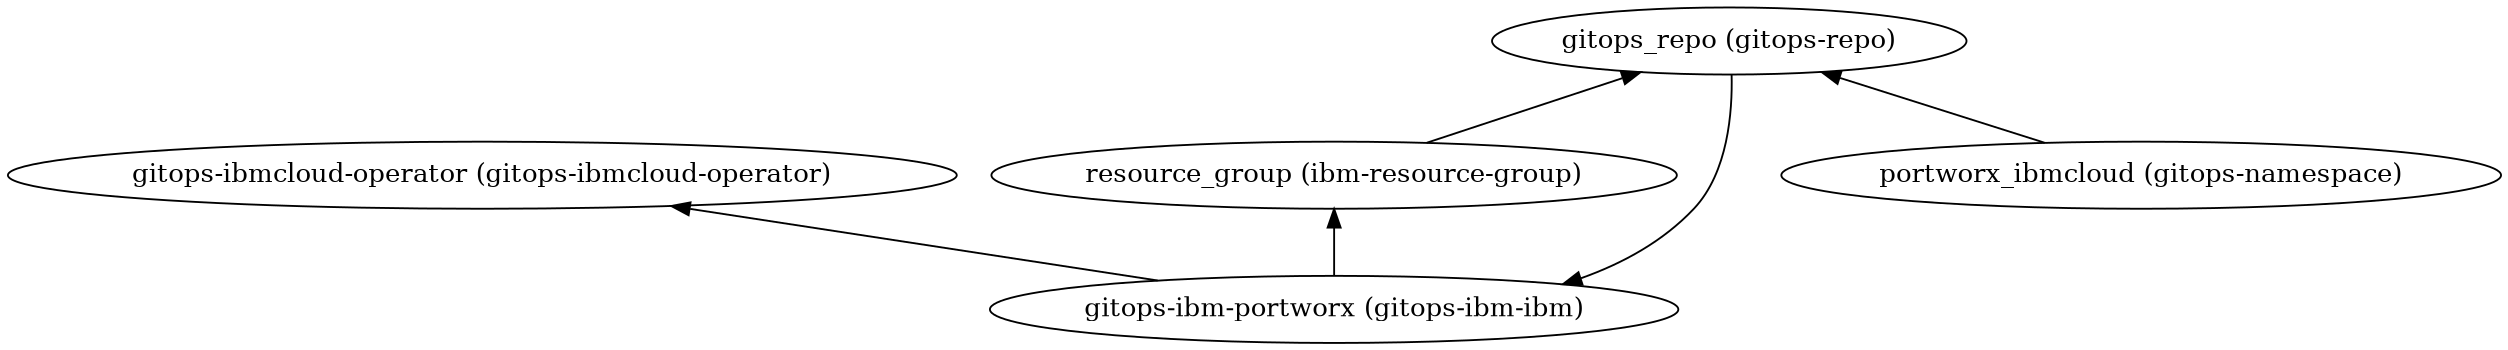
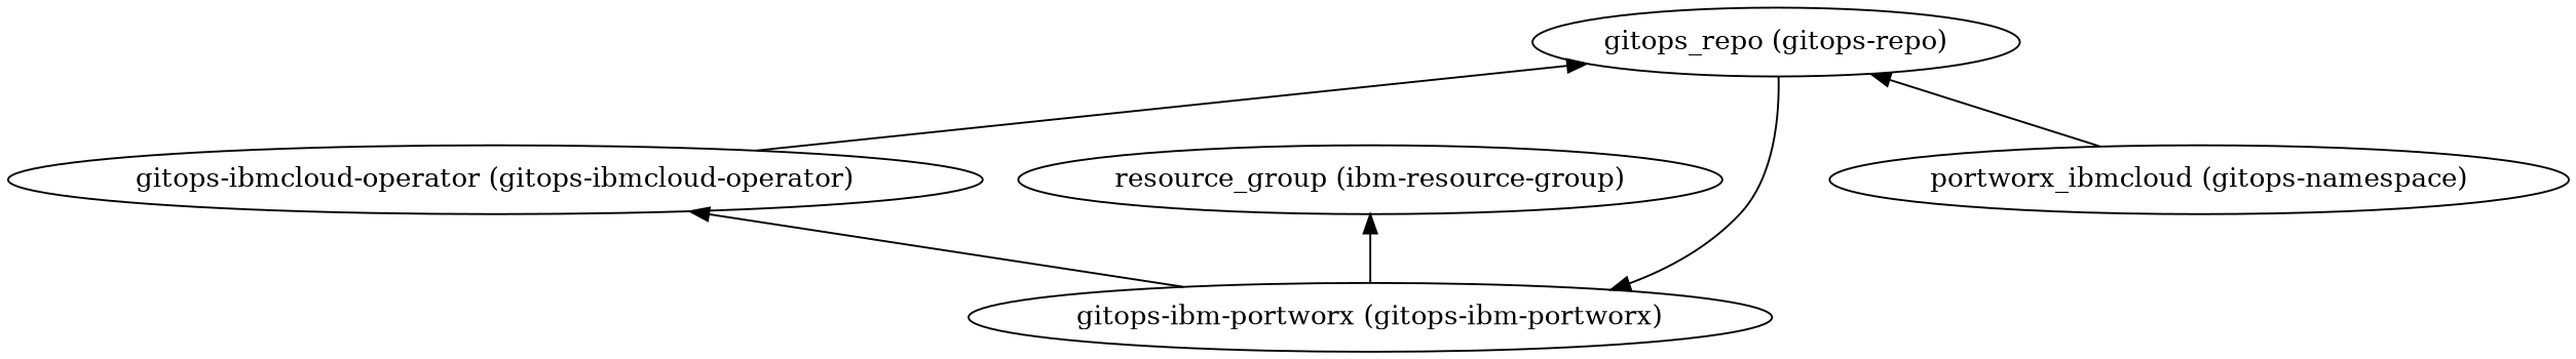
  digraph {
    rankdir=BT
-   "gitops-ibm-portworx (gitops-ibm-portworx)" [label="gitops-ibm-portworx (gitops-ibm-ibm)"]
+   "gitops-ibm-portworx (gitops-ibm-portworx)"
    "gitops-ibmcloud-operator (gitops-ibmcloud-operator)"
    "resource_group (ibm-resource-group)"
    "gitops_repo (gitops-repo)"
    n5 [label="portworx_ibmcloud (gitops-namespace)"]
    "gitops-ibm-portworx (gitops-ibm-portworx)" -> "gitops-ibmcloud-operator (gitops-ibmcloud-operator)"
    "gitops-ibm-portworx (gitops-ibm-portworx)" -> "resource_group (ibm-resource-group)"
-   "resource_group (ibm-resource-group)" -> "gitops_repo (gitops-repo)"
+   "gitops-ibmcloud-operator (gitops-ibmcloud-operator)" -> "gitops_repo (gitops-repo)"
    "gitops_repo (gitops-repo)" -> "gitops-ibm-portworx (gitops-ibm-portworx)"
    n5 -> "gitops_repo (gitops-repo)"
  }
